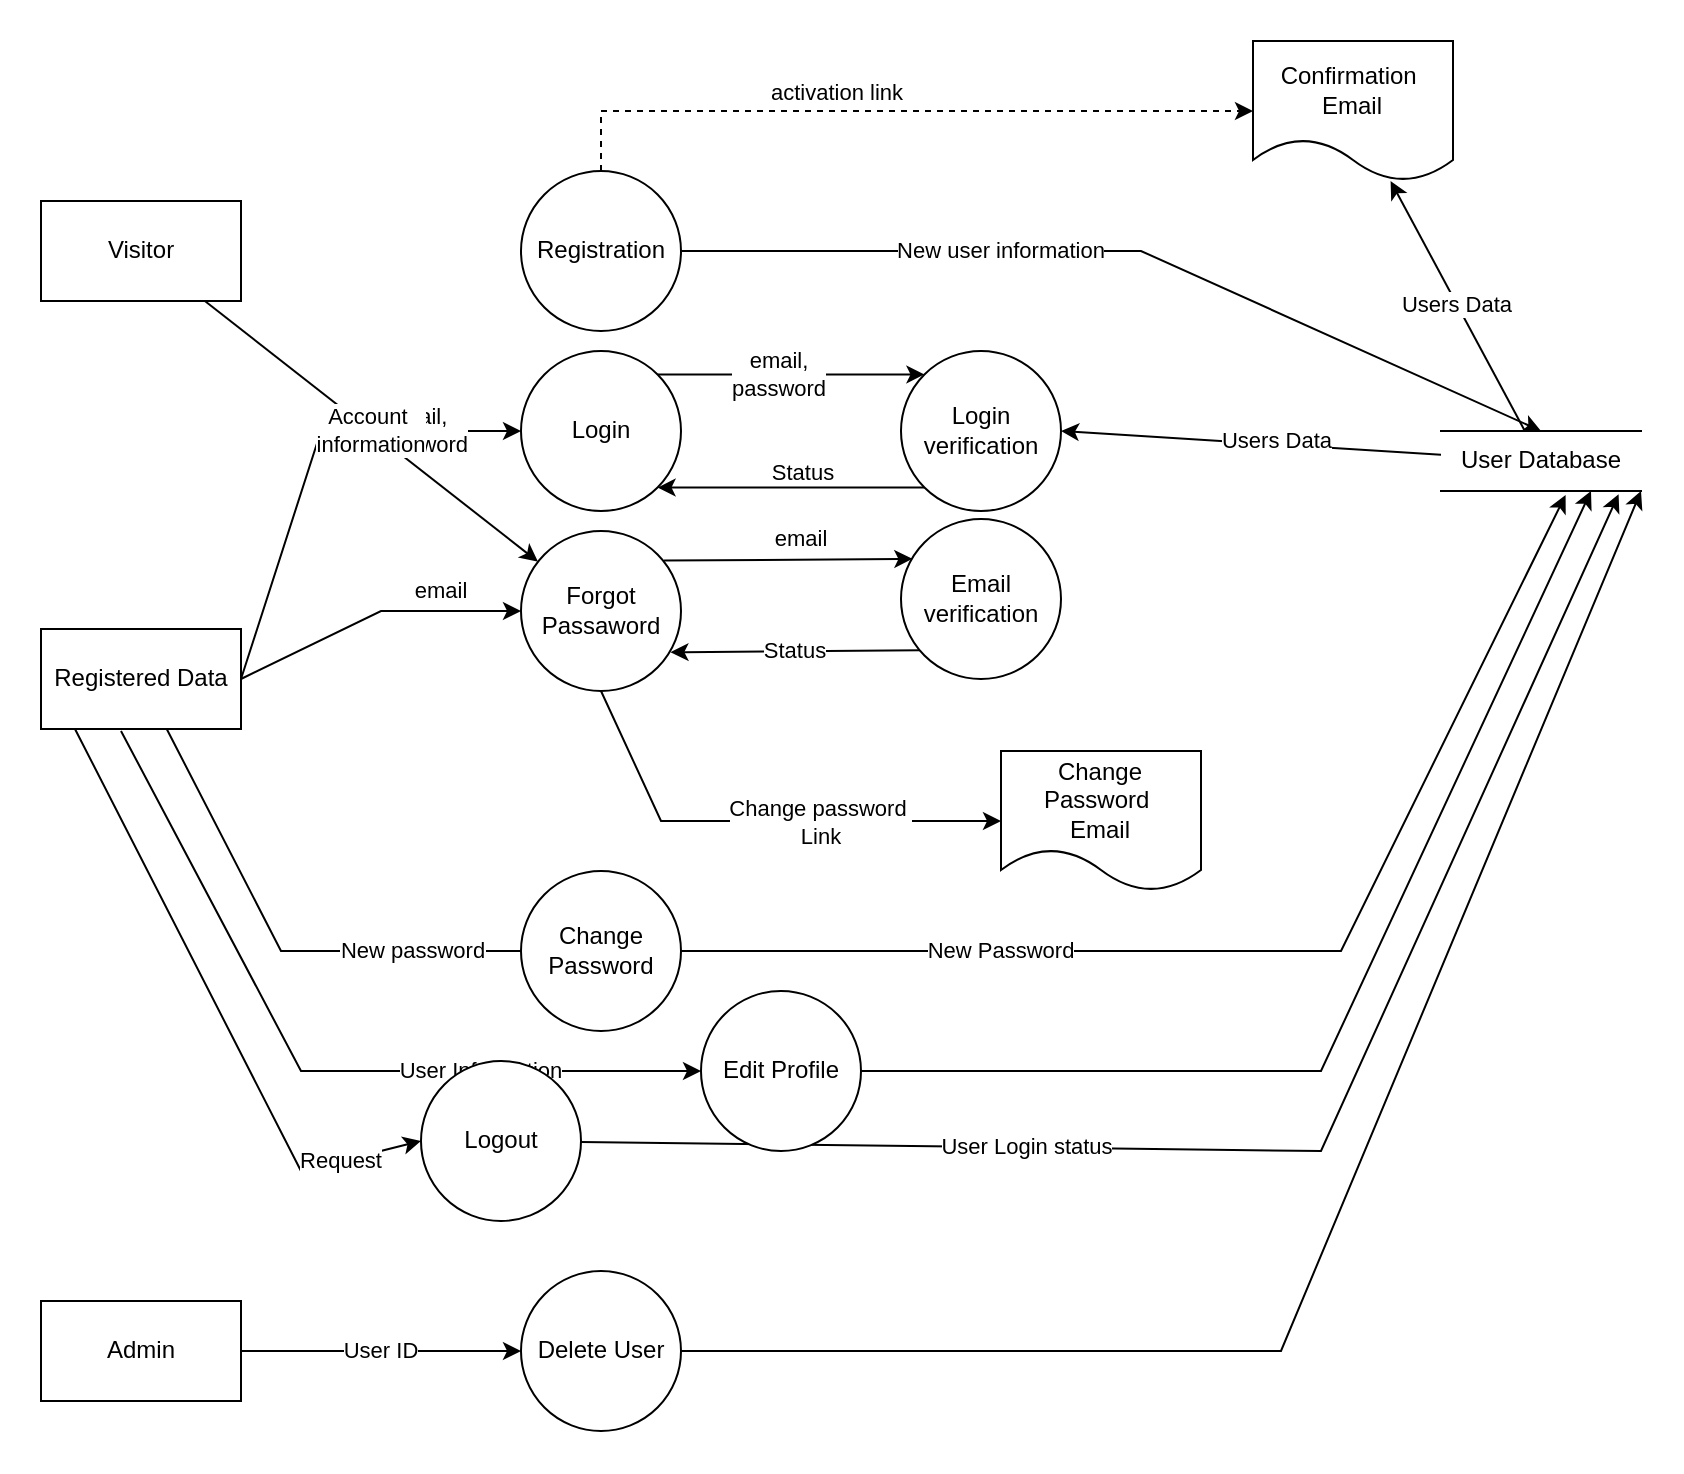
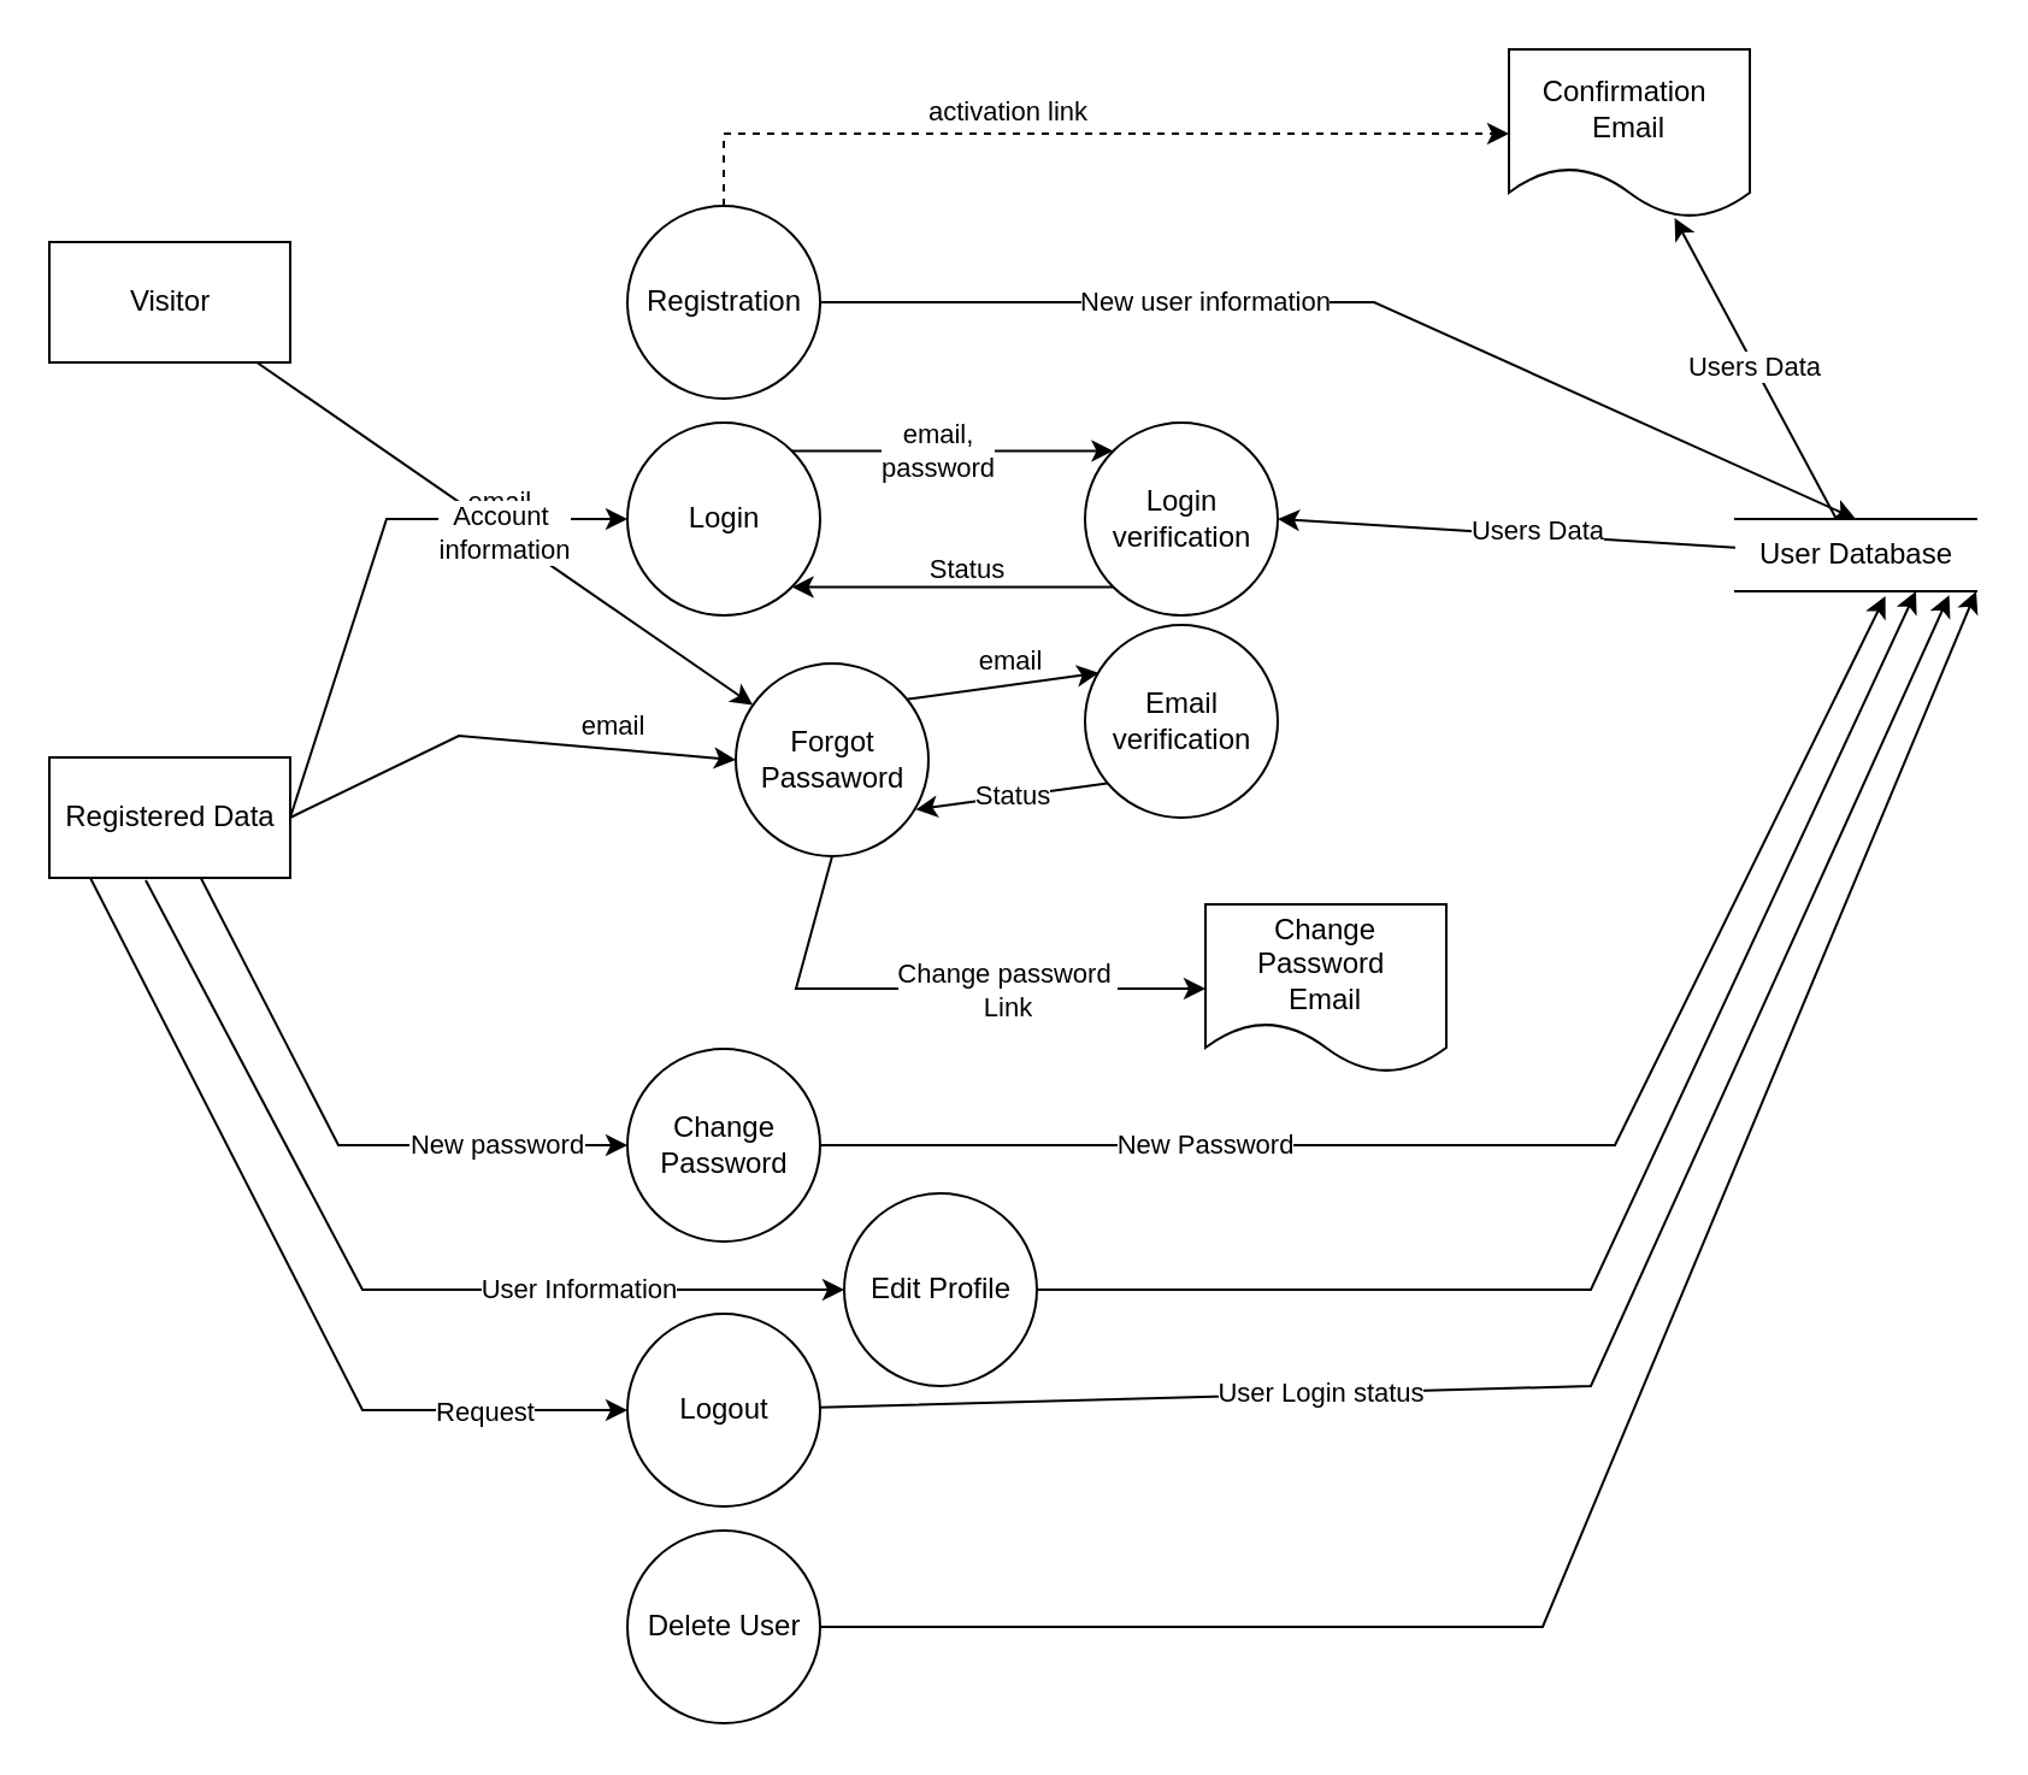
  <mxCell id="0" />
  <mxCell id="1" parent="0" />
  <mxCell id="2" value="email,&amp;nbsp;&lt;br&gt;password" style="rounded=0;orthogonalLoop=1;jettySize=auto;html=1;exitX=1;exitY=0.5;exitDx=0;exitDy=0;entryX=0;entryY=0.5;entryDx=0;entryDy=0;" parent="1" source="8" target="12" edge="1"><mxGeometry x="0.566" relative="1" as="geometry"><Array as="points"><mxPoint x="160" y="215" /></Array><mxPoint as="offset" /></mxGeometry></mxCell>
  <mxCell id="3" value="email" style="edgeStyle=none;rounded=0;orthogonalLoop=1;jettySize=auto;html=1;exitX=1;exitY=0.5;exitDx=0;exitDy=0;entryX=0;entryY=0.5;entryDx=0;entryDy=0;startArrow=none;startFill=0;endArrow=classic;endFill=1;" parent="1" source="8" target="14" edge="1"><mxGeometry x="0.459" y="10" relative="1" as="geometry"><Array as="points"><mxPoint x="190" y="305" /></Array><mxPoint as="offset" /></mxGeometry></mxCell>
- <mxCell id="4" value="New password" style="edgeStyle=none;rounded=0;orthogonalLoop=1;jettySize=auto;html=1;entryX=0;entryY=0.5;entryDx=0;entryDy=0;startArrow=none;startFill=0;endArrow=none;endFill=1;" parent="1" source="8" target="16" edge="1"><mxGeometry x="0.561" relative="1" as="geometry"><Array as="points"><mxPoint x="140" y="475" /><mxPoint x="220" y="475" /></Array><mxPoint as="offset" /></mxGeometry></mxCell>
+ <mxCell id="4" value="New password" style="edgeStyle=none;rounded=0;orthogonalLoop=1;jettySize=auto;html=1;entryX=0;entryY=0.5;entryDx=0;entryDy=0;startArrow=none;startFill=0;endArrow=classic;endFill=1;" parent="1" source="8" target="16" edge="1"><mxGeometry x="0.561" relative="1" as="geometry"><Array as="points"><mxPoint x="140" y="475" /><mxPoint x="220" y="475" /></Array><mxPoint as="offset" /></mxGeometry></mxCell>
  <mxCell id="5" style="edgeStyle=none;rounded=0;orthogonalLoop=1;jettySize=auto;html=1;entryX=0;entryY=0.5;entryDx=0;entryDy=0;startArrow=none;startFill=0;endArrow=classic;endFill=1;exitX=0.168;exitY=0.992;exitDx=0;exitDy=0;exitPerimeter=0;" parent="1" source="8" target="35" edge="1"><mxGeometry relative="1" as="geometry"><Array as="points"><mxPoint x="150" y="585" /></Array></mxGeometry></mxCell>
  <mxCell id="6" value="Request" style="edgeLabel;html=1;align=center;verticalAlign=middle;resizable=0;points=[];" parent="5" vertex="1" connectable="0"><mxGeometry x="0.551" y="2" relative="1" as="geometry"><mxPoint x="21" y="2" as="offset" /></mxGeometry></mxCell>
  <mxCell id="7" value="User Information" style="rounded=0;orthogonalLoop=1;jettySize=auto;html=1;entryX=0;entryY=0.5;entryDx=0;entryDy=0;" edge="1" parent="1" target="41"><mxGeometry x="0.439" relative="1" as="geometry"><mxPoint x="60" y="365" as="sourcePoint" /><Array as="points"><mxPoint x="150" y="535" /></Array><mxPoint as="offset" /></mxGeometry></mxCell>
  <mxCell id="8" value="Registered Data" style="html=1;dashed=0;whitespace=wrap;" parent="1" vertex="1"><mxGeometry x="20" y="314" width="100" height="50" as="geometry" /></mxCell>
  <mxCell id="9" value="New user information" style="edgeStyle=none;rounded=0;orthogonalLoop=1;jettySize=auto;html=1;entryX=0.5;entryY=0;entryDx=0;entryDy=0;startArrow=none;startFill=0;endArrow=classic;endFill=1;" parent="1" source="10" target="25" edge="1"><mxGeometry x="-0.287" relative="1" as="geometry"><Array as="points"><mxPoint x="570" y="125" /></Array><mxPoint as="offset" /></mxGeometry></mxCell>
  <mxCell id="10" value="Registration" style="shape=ellipse;html=1;dashed=0;whitespace=wrap;aspect=fixed;perimeter=ellipsePerimeter;" parent="1" vertex="1"><mxGeometry x="260" y="85" width="80" height="80" as="geometry" /></mxCell>
  <mxCell id="11" value="email,&lt;br&gt;password" style="edgeStyle=none;rounded=0;orthogonalLoop=1;jettySize=auto;html=1;entryX=0;entryY=0;entryDx=0;entryDy=0;exitX=1;exitY=0;exitDx=0;exitDy=0;" parent="1" source="12" target="21" edge="1"><mxGeometry x="-0.091" relative="1" as="geometry"><Array as="points" /><mxPoint as="offset" /></mxGeometry></mxCell>
  <mxCell id="12" value="Login" style="shape=ellipse;html=1;dashed=0;whitespace=wrap;aspect=fixed;perimeter=ellipsePerimeter;" parent="1" vertex="1"><mxGeometry x="260" y="175" width="80" height="80" as="geometry" /></mxCell>
  <mxCell id="13" value="email" style="edgeStyle=none;rounded=0;orthogonalLoop=1;jettySize=auto;html=1;entryX=0.071;entryY=0.249;entryDx=0;entryDy=0;entryPerimeter=0;startArrow=none;startFill=0;endArrow=classic;endFill=1;exitX=0.894;exitY=0.185;exitDx=0;exitDy=0;exitPerimeter=0;" parent="1" source="14" target="29" edge="1"><mxGeometry x="0.109" y="10" relative="1" as="geometry"><mxPoint as="offset" /></mxGeometry></mxCell>
- <mxCell id="14" value="Forgot&lt;br&gt;Passaword" style="shape=ellipse;html=1;dashed=0;whitespace=wrap;aspect=fixed;perimeter=ellipsePerimeter;" parent="1" vertex="1"><mxGeometry x="260" y="265" width="80" height="80" as="geometry" /></mxCell>
+ <mxCell id="14" value="Forgot&lt;br&gt;Passaword" style="shape=ellipse;html=1;dashed=0;whitespace=wrap;aspect=fixed;perimeter=ellipsePerimeter;" parent="1" vertex="1"><mxGeometry x="305" y="275" width="80" height="80" as="geometry" /></mxCell>
  <mxCell id="15" value="New Password" style="edgeStyle=none;rounded=0;orthogonalLoop=1;jettySize=auto;html=1;entryX=0.623;entryY=1.065;entryDx=0;entryDy=0;startArrow=none;startFill=0;endArrow=classic;endFill=1;entryPerimeter=0;" parent="1" source="16" target="25" edge="1"><mxGeometry x="-0.452" relative="1" as="geometry"><Array as="points"><mxPoint x="670" y="475" /></Array><mxPoint as="offset" /></mxGeometry></mxCell>
  <mxCell id="16" value="Change&lt;br&gt;Password" style="shape=ellipse;html=1;dashed=0;whitespace=wrap;aspect=fixed;perimeter=ellipsePerimeter;" parent="1" vertex="1"><mxGeometry x="260" y="435" width="80" height="80" as="geometry" /></mxCell>
  <mxCell id="17" style="edgeStyle=orthogonalEdgeStyle;rounded=0;orthogonalLoop=1;jettySize=auto;html=1;entryX=0;entryY=0.5;entryDx=0;entryDy=0;exitX=0.5;exitY=0;exitDx=0;exitDy=0;dashed=1;" parent="1" source="10" target="32" edge="1"><mxGeometry relative="1" as="geometry"><mxPoint x="466" y="55" as="sourcePoint" /><mxPoint x="630" y="55" as="targetPoint" /></mxGeometry></mxCell>
  <mxCell id="18" value="activation link" style="edgeLabel;html=1;align=center;verticalAlign=middle;resizable=0;points=[];" parent="17" vertex="1" connectable="0"><mxGeometry x="-0.174" y="1" relative="1" as="geometry"><mxPoint y="-9" as="offset" /></mxGeometry></mxCell>
  <mxCell id="19" style="edgeStyle=none;rounded=0;orthogonalLoop=1;jettySize=auto;html=1;entryX=1;entryY=1;entryDx=0;entryDy=0;startArrow=none;startFill=0;endArrow=classic;endFill=1;exitX=0;exitY=1;exitDx=0;exitDy=0;" parent="1" source="21" target="12" edge="1"><mxGeometry relative="1" as="geometry" /></mxCell>
  <mxCell id="20" value="Status" style="edgeLabel;html=1;align=center;verticalAlign=middle;resizable=0;points=[];" parent="19" vertex="1" connectable="0"><mxGeometry x="-0.25" y="3" relative="1" as="geometry"><mxPoint x="-11" y="-11" as="offset" /></mxGeometry></mxCell>
  <mxCell id="21" value="Login&lt;br&gt;verification" style="shape=ellipse;html=1;dashed=0;whitespace=wrap;aspect=fixed;perimeter=ellipsePerimeter;" parent="1" vertex="1"><mxGeometry x="450" y="175" width="80" height="80" as="geometry" /></mxCell>
  <mxCell id="22" style="edgeStyle=none;rounded=0;orthogonalLoop=1;jettySize=auto;html=1;entryX=1;entryY=0.5;entryDx=0;entryDy=0;" parent="1" source="25" target="21" edge="1"><mxGeometry relative="1" as="geometry" /></mxCell>
  <mxCell id="23" value="Users Data" style="edgeLabel;html=1;align=center;verticalAlign=middle;resizable=0;points=[];" parent="22" vertex="1" connectable="0"><mxGeometry x="-0.132" y="-2" relative="1" as="geometry"><mxPoint as="offset" /></mxGeometry></mxCell>
  <mxCell id="24" value="Users Data" style="edgeStyle=none;rounded=0;orthogonalLoop=1;jettySize=auto;html=1;startArrow=none;startFill=0;endArrow=classic;endFill=1;" parent="1" source="25" target="32" edge="1"><mxGeometry relative="1" as="geometry" /></mxCell>
  <mxCell id="25" value="User Database" style="html=1;dashed=0;whitespace=wrap;shape=partialRectangle;right=0;left=0;" parent="1" vertex="1"><mxGeometry x="720" y="215" width="100" height="30" as="geometry" /></mxCell>
  <mxCell id="26" style="edgeStyle=none;rounded=0;orthogonalLoop=1;jettySize=auto;html=1;startArrow=none;startFill=0;endArrow=classic;endFill=1;exitX=0.5;exitY=1;exitDx=0;exitDy=0;entryX=0;entryY=0.5;entryDx=0;entryDy=0;" parent="1" source="14" target="33" edge="1"><mxGeometry relative="1" as="geometry"><mxPoint x="450" y="405" as="targetPoint" /><Array as="points"><mxPoint x="330" y="410" /></Array></mxGeometry></mxCell>
  <mxCell id="27" value="Change password&amp;nbsp;&lt;br&gt;Link" style="edgeLabel;html=1;align=center;verticalAlign=middle;resizable=0;points=[];" parent="26" vertex="1" connectable="0"><mxGeometry x="-0.102" y="-4" relative="1" as="geometry"><mxPoint x="43" y="-4" as="offset" /></mxGeometry></mxCell>
  <mxCell id="28" value="Status" style="edgeStyle=none;rounded=0;orthogonalLoop=1;jettySize=auto;html=1;entryX=0.934;entryY=0.758;entryDx=0;entryDy=0;entryPerimeter=0;startArrow=none;startFill=0;endArrow=classic;endFill=1;exitX=0.127;exitY=0.82;exitDx=0;exitDy=0;exitPerimeter=0;" parent="1" source="29" target="14" edge="1"><mxGeometry relative="1" as="geometry" /></mxCell>
  <mxCell id="29" value="Email&lt;br&gt;verification" style="shape=ellipse;html=1;dashed=0;whitespace=wrap;aspect=fixed;perimeter=ellipsePerimeter;" parent="1" vertex="1"><mxGeometry x="450" y="259" width="80" height="80" as="geometry" /></mxCell>
  <mxCell id="30" value="Account&amp;nbsp;&lt;br&gt;information" style="edgeStyle=none;rounded=0;orthogonalLoop=1;jettySize=auto;html=1;startArrow=none;startFill=0;endArrow=classic;endFill=1;" parent="1" source="31" target="14" edge="1"><mxGeometry relative="1" as="geometry" /></mxCell>
  <mxCell id="31" value="Visitor" style="html=1;dashed=0;whitespace=wrap;" parent="1" vertex="1"><mxGeometry x="20" y="100" width="100" height="50" as="geometry" /></mxCell>
  <mxCell id="32" value="Confirmation&amp;nbsp;&lt;br&gt;Email" style="shape=document;whiteSpace=wrap;html=1;boundedLbl=1;dashed=0;flipH=1;" parent="1" vertex="1"><mxGeometry x="626" y="20" width="100" height="70" as="geometry" /></mxCell>
  <mxCell id="33" value="Change Password&amp;nbsp;&lt;br&gt;Email" style="shape=document;whiteSpace=wrap;html=1;boundedLbl=1;dashed=0;flipH=1;" parent="1" vertex="1"><mxGeometry x="500" y="375" width="100" height="70" as="geometry" /></mxCell>
  <mxCell id="34" value="User Login status" style="edgeStyle=none;rounded=0;orthogonalLoop=1;jettySize=auto;html=1;entryX=0.888;entryY=1.053;entryDx=0;entryDy=0;entryPerimeter=0;startArrow=none;startFill=0;endArrow=classic;endFill=1;" parent="1" source="35" target="25" edge="1"><mxGeometry x="-0.389" relative="1" as="geometry"><Array as="points"><mxPoint x="660" y="575" /></Array><mxPoint as="offset" /></mxGeometry></mxCell>
- <mxCell id="35" value="Logout" style="shape=ellipse;html=1;dashed=0;whitespace=wrap;aspect=fixed;perimeter=ellipsePerimeter;" parent="1" vertex="1"><mxGeometry x="210" y="530" width="80" height="80" as="geometry" /></mxCell>
+ <mxCell id="35" value="Logout" style="shape=ellipse;html=1;dashed=0;whitespace=wrap;aspect=fixed;perimeter=ellipsePerimeter;" parent="1" vertex="1"><mxGeometry x="260" y="545" width="80" height="80" as="geometry" /></mxCell>
  <mxCell id="36" style="edgeStyle=none;rounded=0;orthogonalLoop=1;jettySize=auto;html=1;entryX=1;entryY=1;entryDx=0;entryDy=0;startArrow=none;startFill=0;endArrow=classic;endFill=1;exitX=1;exitY=0.5;exitDx=0;exitDy=0;" parent="1" source="39" target="25" edge="1"><mxGeometry relative="1" as="geometry"><mxPoint x="470" y="645" as="sourcePoint" /><Array as="points"><mxPoint x="640" y="675" /></Array></mxGeometry></mxCell>
- <mxCell id="37" value="User ID" style="edgeStyle=none;rounded=0;orthogonalLoop=1;jettySize=auto;html=1;entryX=0;entryY=0.5;entryDx=0;entryDy=0;startArrow=none;startFill=0;endArrow=classic;endFill=1;" parent="1" source="38" target="39" edge="1"><mxGeometry relative="1" as="geometry" /></mxCell>
- <mxCell id="38" value="Admin" style="html=1;dashed=0;whitespace=wrap;" parent="1" vertex="1"><mxGeometry x="20" y="650" width="100" height="50" as="geometry" /></mxCell>
  <mxCell id="39" value="Delete User" style="shape=ellipse;html=1;dashed=0;whitespace=wrap;aspect=fixed;perimeter=ellipsePerimeter;" parent="1" vertex="1"><mxGeometry x="260" y="635" width="80" height="80" as="geometry" /></mxCell>
  <mxCell id="40" style="edgeStyle=none;rounded=0;orthogonalLoop=1;jettySize=auto;html=1;entryX=0.75;entryY=1;entryDx=0;entryDy=0;" edge="1" parent="1" source="41" target="25"><mxGeometry relative="1" as="geometry"><Array as="points"><mxPoint x="660" y="535" /></Array></mxGeometry></mxCell>
  <mxCell id="41" value="Edit Profile" style="shape=ellipse;html=1;dashed=0;whitespace=wrap;aspect=fixed;perimeter=ellipsePerimeter;" vertex="1" parent="1"><mxGeometry x="350" y="495" width="80" height="80" as="geometry" /></mxCell>
